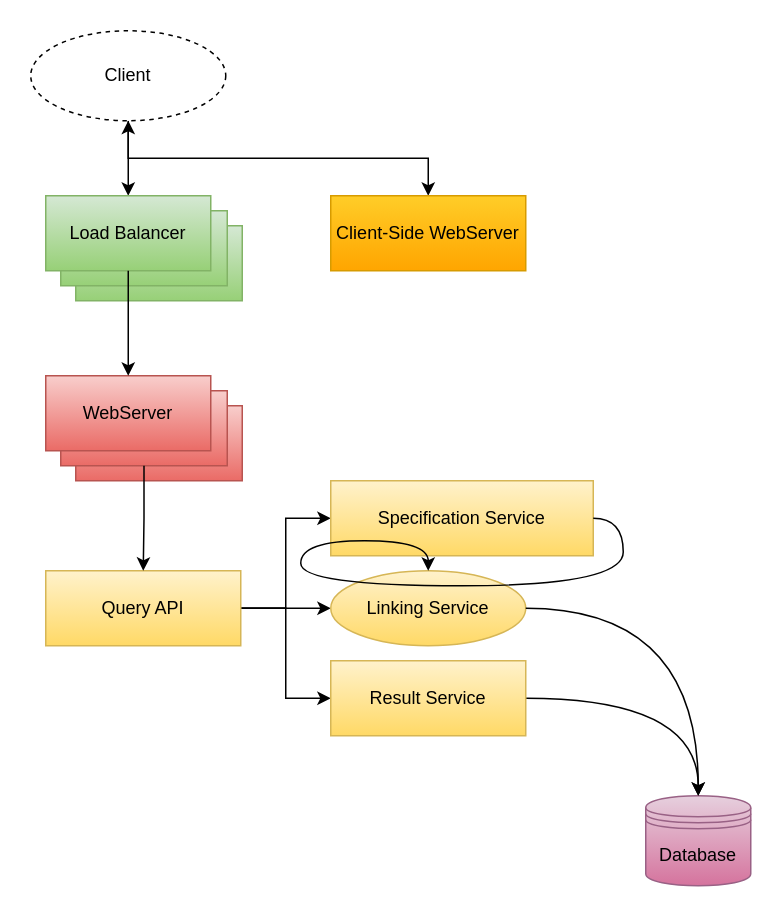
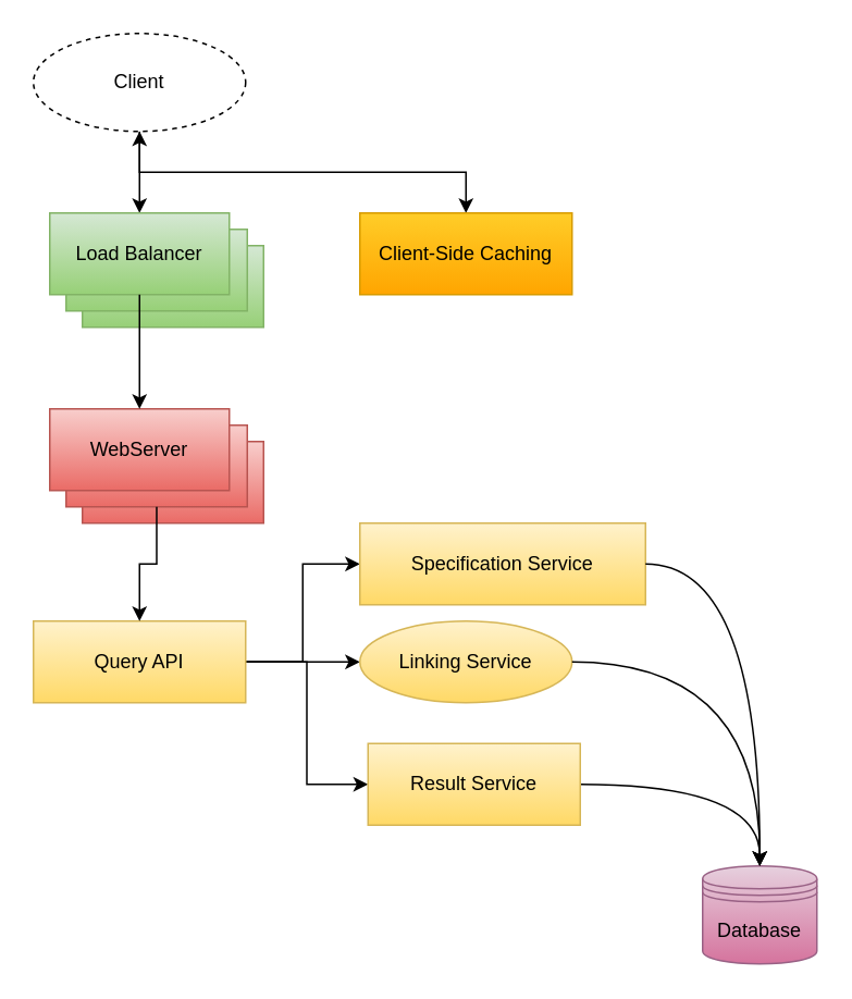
  <mxCell id="0" />
  <mxCell id="1" parent="0" />
  <mxCell id="2" style="edgeStyle=orthogonalEdgeStyle;rounded=0;orthogonalLoop=1;jettySize=auto;html=1;" parent="1" source="4" target="10" edge="1"><mxGeometry relative="1" as="geometry" /></mxCell>
  <mxCell id="3" style="edgeStyle=orthogonalEdgeStyle;rounded=0;orthogonalLoop=1;jettySize=auto;html=1;startArrow=classic;startFill=1;exitX=0.5;exitY=1;exitDx=0;exitDy=0;" parent="1" source="4" target="24" edge="1"><mxGeometry relative="1" as="geometry" /></mxCell>
  <mxCell id="4" value="Client" style="ellipse;whiteSpace=wrap;html=1;align=center;dashed=1;" parent="1" vertex="1"><mxGeometry x="20" y="20" width="130" height="60" as="geometry" /></mxCell>
  <mxCell id="5" value="Database" style="shape=datastore;whiteSpace=wrap;html=1;fillColor=#e6d0de;strokeColor=#996185;gradientColor=#d5739d;" parent="1" vertex="1"><mxGeometry x="430" y="530" width="70" height="60" as="geometry" /></mxCell>
  <mxCell id="6" value="" style="group" parent="1" vertex="1" connectable="0"><mxGeometry x="30" y="110" width="131" height="90" as="geometry" /></mxCell>
  <mxCell id="7" value="" style="group" parent="6" vertex="1" connectable="0"><mxGeometry y="20" width="131" height="70" as="geometry" /></mxCell>
  <mxCell id="8" value="" style="verticalLabelPosition=bottom;verticalAlign=top;html=1;shape=mxgraph.basic.rect;fillColor2=none;strokeWidth=1;size=20;indent=5;fillColor=#d5e8d4;strokeColor=#82b366;gradientColor=#97d077;" parent="7" vertex="1"><mxGeometry x="20" y="20" width="111" height="50" as="geometry" /></mxCell>
  <mxCell id="9" value="" style="verticalLabelPosition=bottom;verticalAlign=top;html=1;shape=mxgraph.basic.rect;fillColor2=none;strokeWidth=1;size=20;indent=5;fillColor=#d5e8d4;strokeColor=#82b366;gradientColor=#97d077;" parent="7" vertex="1"><mxGeometry x="10" y="10" width="111" height="50" as="geometry" /></mxCell>
  <mxCell id="10" value="Load Balancer" style="html=1;whiteSpace=wrap;fillColor=#d5e8d4;strokeColor=#82b366;gradientColor=#97d077;" parent="7" vertex="1"><mxGeometry width="110" height="50" as="geometry" /></mxCell>
  <mxCell id="11" style="edgeStyle=orthogonalEdgeStyle;rounded=0;orthogonalLoop=1;jettySize=auto;html=1;exitX=1;exitY=0.5;exitDx=0;exitDy=0;entryX=0;entryY=0.5;entryDx=0;entryDy=0;" parent="1" source="14" target="20" edge="1"><mxGeometry relative="1" as="geometry" /></mxCell>
  <mxCell id="12" style="edgeStyle=orthogonalEdgeStyle;rounded=0;orthogonalLoop=1;jettySize=auto;html=1;exitX=1;exitY=0.5;exitDx=0;exitDy=0;" parent="1" source="14" target="23" edge="1"><mxGeometry relative="1" as="geometry" /></mxCell>
  <mxCell id="13" style="edgeStyle=orthogonalEdgeStyle;rounded=0;orthogonalLoop=1;jettySize=auto;html=1;exitX=1;exitY=0.5;exitDx=0;exitDy=0;entryX=0;entryY=0.5;entryDx=0;entryDy=0;" parent="1" source="14" target="22" edge="1"><mxGeometry relative="1" as="geometry" /></mxCell>
- <mxCell id="14" value="Query API" style="html=1;whiteSpace=wrap;fillColor=#fff2cc;gradientColor=#ffd966;strokeColor=#d6b656;" parent="1" vertex="1"><mxGeometry x="30" y="380" width="130" height="50" as="geometry" /></mxCell>
+ <mxCell id="14" value="Query API" style="html=1;whiteSpace=wrap;fillColor=#fff2cc;gradientColor=#ffd966;strokeColor=#d6b656;" parent="1" vertex="1"><mxGeometry x="20" y="380" width="130" height="50" as="geometry" /></mxCell>
  <mxCell id="15" value="" style="group" parent="1" vertex="1" connectable="0"><mxGeometry x="30" y="230" width="131" height="90" as="geometry" /></mxCell>
  <mxCell id="16" value="" style="group" parent="15" vertex="1" connectable="0"><mxGeometry y="20" width="131" height="70" as="geometry" /></mxCell>
  <mxCell id="17" value="" style="verticalLabelPosition=bottom;verticalAlign=top;html=1;shape=mxgraph.basic.rect;fillColor2=none;strokeWidth=1;size=20;indent=5;fillColor=#f8cecc;strokeColor=#b85450;gradientColor=#ea6b66;" parent="16" vertex="1"><mxGeometry x="20" y="20" width="111" height="50" as="geometry" /></mxCell>
  <mxCell id="18" value="" style="verticalLabelPosition=bottom;verticalAlign=top;html=1;shape=mxgraph.basic.rect;fillColor2=none;strokeWidth=1;size=20;indent=5;fillColor=#f8cecc;strokeColor=#b85450;gradientColor=#ea6b66;" parent="16" vertex="1"><mxGeometry x="10" y="10" width="111" height="50" as="geometry" /></mxCell>
  <mxCell id="19" value="WebServer" style="html=1;whiteSpace=wrap;fillColor=#f8cecc;strokeColor=#b85450;gradientColor=#ea6b66;" parent="16" vertex="1"><mxGeometry width="110" height="50" as="geometry" /></mxCell>
  <mxCell id="20" value="Specification Service" style="html=1;whiteSpace=wrap;fillColor=#fff2cc;gradientColor=#ffd966;strokeColor=#d6b656;" parent="1" vertex="1"><mxGeometry x="220" y="320" width="175" height="50" as="geometry" /></mxCell>
  <mxCell id="21" style="edgeStyle=orthogonalEdgeStyle;rounded=0;orthogonalLoop=1;jettySize=auto;html=1;entryX=0.5;entryY=0;entryDx=0;entryDy=0;curved=1;" parent="1" source="22" target="5" edge="1"><mxGeometry relative="1" as="geometry" /></mxCell>
- <mxCell id="22" value="Result Service" style="html=1;whiteSpace=wrap;fillColor=#fff2cc;gradientColor=#ffd966;strokeColor=#d6b656;" parent="1" vertex="1"><mxGeometry x="220" y="440" width="130" height="50" as="geometry" /></mxCell>
+ <mxCell id="22" value="Result Service" style="html=1;whiteSpace=wrap;fillColor=#fff2cc;gradientColor=#ffd966;strokeColor=#d6b656;" parent="1" vertex="1"><mxGeometry x="225" y="455" width="130" height="50" as="geometry" /></mxCell>
  <mxCell id="23" value="Linking Service" style="ellipse;html=1;whiteSpace=wrap;fillColor=#fff2cc;gradientColor=#ffd966;strokeColor=#d6b656;" parent="1" vertex="1"><mxGeometry x="220" y="380" width="130" height="50" as="geometry" /></mxCell>
- <mxCell id="24" value="Client-Side WebServer" style="html=1;whiteSpace=wrap;fillColor=#ffcd28;gradientColor=#ffa500;strokeColor=#d79b00;" parent="1" vertex="1"><mxGeometry x="220" y="130" width="130" height="50" as="geometry" /></mxCell>
+ <mxCell id="24" value="Client-Side Caching" style="html=1;whiteSpace=wrap;fillColor=#ffcd28;gradientColor=#ffa500;strokeColor=#d79b00;" parent="1" vertex="1"><mxGeometry x="220" y="130" width="130" height="50" as="geometry" /></mxCell>
  <mxCell id="25" style="edgeStyle=orthogonalEdgeStyle;rounded=0;orthogonalLoop=1;jettySize=auto;html=1;entryX=0.5;entryY=0;entryDx=0;entryDy=0;" parent="1" source="18" target="14" edge="1"><mxGeometry relative="1" as="geometry" /></mxCell>
  <mxCell id="26" style="edgeStyle=orthogonalEdgeStyle;rounded=0;orthogonalLoop=1;jettySize=auto;html=1;exitX=0.5;exitY=1;exitDx=0;exitDy=0;entryX=0.5;entryY=0;entryDx=0;entryDy=0;" parent="1" source="10" target="19" edge="1"><mxGeometry relative="1" as="geometry" /></mxCell>
  <mxCell id="27" style="edgeStyle=orthogonalEdgeStyle;rounded=0;orthogonalLoop=1;jettySize=auto;html=1;entryX=0.5;entryY=0;entryDx=0;entryDy=0;curved=1;exitX=1;exitY=0.5;exitDx=0;exitDy=0;" parent="1" source="23" target="5" edge="1"><mxGeometry relative="1" as="geometry"><mxPoint x="360" y="475" as="sourcePoint" /><mxPoint x="540" y="530" as="targetPoint" /></mxGeometry></mxCell>
- <mxCell id="28" style="edgeStyle=orthogonalEdgeStyle;rounded=0;orthogonalLoop=1;jettySize=auto;html=1;curved=1;exitX=1;exitY=0.5;exitDx=0;exitDy=0;" parent="1" source="20" target="23" edge="1"><mxGeometry relative="1" as="geometry"><mxPoint x="370" y="485" as="sourcePoint" /><mxPoint x="550" y="540" as="targetPoint" /></mxGeometry></mxCell>
+ <mxCell id="28" style="edgeStyle=orthogonalEdgeStyle;rounded=0;orthogonalLoop=1;jettySize=auto;html=1;entryX=0.5;entryY=0;entryDx=0;entryDy=0;curved=1;exitX=1;exitY=0.5;exitDx=0;exitDy=0;" parent="1" source="20" target="5" edge="1"><mxGeometry relative="1" as="geometry"><mxPoint x="370" y="485" as="sourcePoint" /><mxPoint x="550" y="540" as="targetPoint" /></mxGeometry></mxCell>
